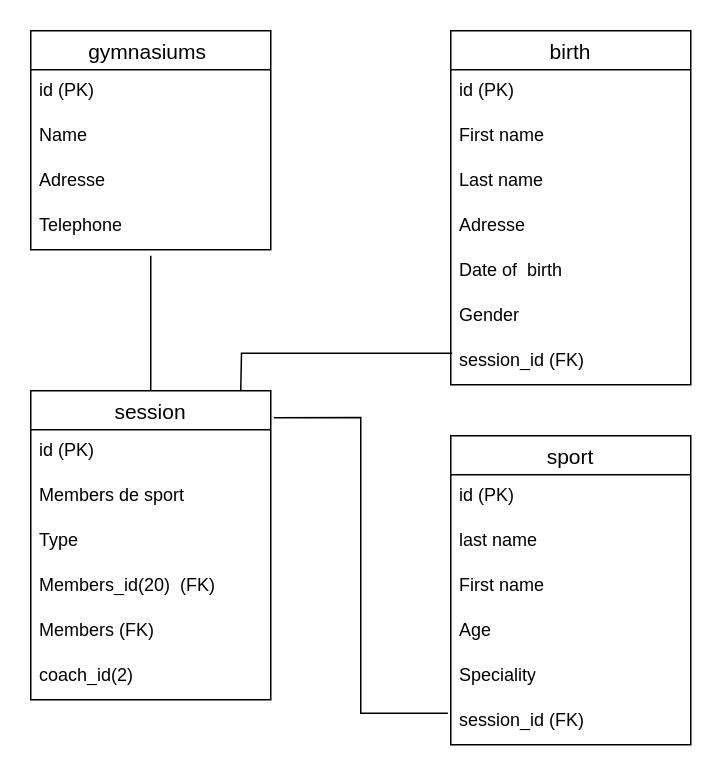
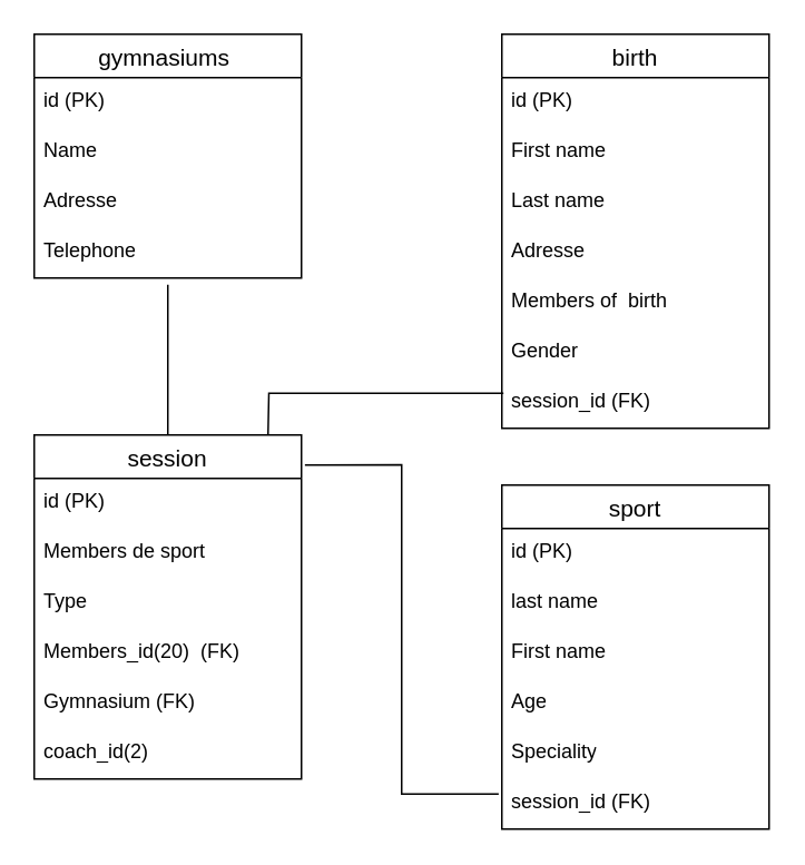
  <mxCell id="0" />
  <mxCell id="1" parent="0" />
  <mxCell id="2" value="gymnasiums " style="swimlane;fontStyle=0;childLayout=stackLayout;horizontal=1;startSize=26;horizontalStack=0;resizeParent=1;resizeParentMax=0;resizeLast=0;collapsible=1;marginBottom=0;align=center;fontSize=14;" vertex="1" parent="1"><mxGeometry x="20" y="20" width="160" height="146" as="geometry" /></mxCell>
  <mxCell id="3" value="id (PK)" style="text;strokeColor=none;fillColor=none;spacingLeft=4;spacingRight=4;overflow=hidden;rotatable=0;points=[[0,0.5],[1,0.5]];portConstraint=eastwest;fontSize=12;whiteSpace=wrap;html=1;" vertex="1" parent="2"><mxGeometry y="26" width="160" height="30" as="geometry" /></mxCell>
  <mxCell id="4" value="Name" style="text;strokeColor=none;fillColor=none;spacingLeft=4;spacingRight=4;overflow=hidden;rotatable=0;points=[[0,0.5],[1,0.5]];portConstraint=eastwest;fontSize=12;whiteSpace=wrap;html=1;" vertex="1" parent="2"><mxGeometry y="56" width="160" height="30" as="geometry" /></mxCell>
  <mxCell id="5" value="Adresse" style="text;strokeColor=none;fillColor=none;spacingLeft=4;spacingRight=4;overflow=hidden;rotatable=0;points=[[0,0.5],[1,0.5]];portConstraint=eastwest;fontSize=12;whiteSpace=wrap;html=1;" vertex="1" parent="2"><mxGeometry y="86" width="160" height="30" as="geometry" /></mxCell>
  <mxCell id="6" value="Telephone" style="text;strokeColor=none;fillColor=none;spacingLeft=4;spacingRight=4;overflow=hidden;rotatable=0;points=[[0,0.5],[1,0.5]];portConstraint=eastwest;fontSize=12;whiteSpace=wrap;html=1;" vertex="1" parent="2"><mxGeometry y="116" width="160" height="30" as="geometry" /></mxCell>
  <mxCell id="7" value="birth" style="swimlane;fontStyle=0;childLayout=stackLayout;horizontal=1;startSize=26;horizontalStack=0;resizeParent=1;resizeParentMax=0;resizeLast=0;collapsible=1;marginBottom=0;align=center;fontSize=14;" vertex="1" parent="1"><mxGeometry x="300" y="20" width="160" height="236" as="geometry"><mxRectangle x="440" y="80" width="100" height="30" as="alternateBounds" /></mxGeometry></mxCell>
  <mxCell id="8" value="id (PK)" style="text;strokeColor=none;fillColor=none;spacingLeft=4;spacingRight=4;overflow=hidden;rotatable=0;points=[[0,0.5],[1,0.5]];portConstraint=eastwest;fontSize=12;whiteSpace=wrap;html=1;" vertex="1" parent="7"><mxGeometry y="26" width="160" height="30" as="geometry" /></mxCell>
  <mxCell id="9" value="First name" style="text;strokeColor=none;fillColor=none;spacingLeft=4;spacingRight=4;overflow=hidden;rotatable=0;points=[[0,0.5],[1,0.5]];portConstraint=eastwest;fontSize=12;whiteSpace=wrap;html=1;" vertex="1" parent="7"><mxGeometry y="56" width="160" height="30" as="geometry" /></mxCell>
  <mxCell id="10" value="Last name" style="text;strokeColor=none;fillColor=none;spacingLeft=4;spacingRight=4;overflow=hidden;rotatable=0;points=[[0,0.5],[1,0.5]];portConstraint=eastwest;fontSize=12;whiteSpace=wrap;html=1;" vertex="1" parent="7"><mxGeometry y="86" width="160" height="30" as="geometry" /></mxCell>
  <mxCell id="11" value="Adresse" style="text;strokeColor=none;fillColor=none;spacingLeft=4;spacingRight=4;overflow=hidden;rotatable=0;points=[[0,0.5],[1,0.5]];portConstraint=eastwest;fontSize=12;whiteSpace=wrap;html=1;" vertex="1" parent="7"><mxGeometry y="116" width="160" height="30" as="geometry" /></mxCell>
- <mxCell id="12" value="Date of&amp;nbsp; birth" style="text;strokeColor=none;fillColor=none;spacingLeft=4;spacingRight=4;overflow=hidden;rotatable=0;points=[[0,0.5],[1,0.5]];portConstraint=eastwest;fontSize=12;whiteSpace=wrap;html=1;" vertex="1" parent="7"><mxGeometry y="146" width="160" height="30" as="geometry" /></mxCell>
+ <mxCell id="12" value="Members of&amp;nbsp; birth" style="text;strokeColor=none;fillColor=none;spacingLeft=4;spacingRight=4;overflow=hidden;rotatable=0;points=[[0,0.5],[1,0.5]];portConstraint=eastwest;fontSize=12;whiteSpace=wrap;html=1;" vertex="1" parent="7"><mxGeometry y="146" width="160" height="30" as="geometry" /></mxCell>
  <mxCell id="13" value="Gender" style="text;strokeColor=none;fillColor=none;spacingLeft=4;spacingRight=4;overflow=hidden;rotatable=0;points=[[0,0.5],[1,0.5]];portConstraint=eastwest;fontSize=12;whiteSpace=wrap;html=1;" vertex="1" parent="7"><mxGeometry y="176" width="160" height="30" as="geometry" /></mxCell>
  <mxCell id="14" value="session_id (FK)" style="text;strokeColor=none;fillColor=none;spacingLeft=4;spacingRight=4;overflow=hidden;rotatable=0;points=[[0,0.5],[1,0.5]];portConstraint=eastwest;fontSize=12;whiteSpace=wrap;html=1;" vertex="1" parent="7"><mxGeometry y="206" width="160" height="30" as="geometry" /></mxCell>
  <mxCell id="15" value="session" style="swimlane;fontStyle=0;childLayout=stackLayout;horizontal=1;startSize=26;horizontalStack=0;resizeParent=1;resizeParentMax=0;resizeLast=0;collapsible=1;marginBottom=0;align=center;fontSize=14;" vertex="1" parent="1"><mxGeometry x="20" y="260" width="160" height="206" as="geometry"><mxRectangle x="440" y="80" width="100" height="30" as="alternateBounds" /></mxGeometry></mxCell>
  <mxCell id="16" value="id (PK)" style="text;strokeColor=none;fillColor=none;spacingLeft=4;spacingRight=4;overflow=hidden;rotatable=0;points=[[0,0.5],[1,0.5]];portConstraint=eastwest;fontSize=12;whiteSpace=wrap;html=1;" vertex="1" parent="15"><mxGeometry y="26" width="160" height="30" as="geometry" /></mxCell>
  <mxCell id="17" value="Members de sport" style="text;strokeColor=none;fillColor=none;spacingLeft=4;spacingRight=4;overflow=hidden;rotatable=0;points=[[0,0.5],[1,0.5]];portConstraint=eastwest;fontSize=12;whiteSpace=wrap;html=1;" vertex="1" parent="15"><mxGeometry y="56" width="160" height="30" as="geometry" /></mxCell>
  <mxCell id="18" value="Type" style="text;strokeColor=none;fillColor=none;spacingLeft=4;spacingRight=4;overflow=hidden;rotatable=0;points=[[0,0.5],[1,0.5]];portConstraint=eastwest;fontSize=12;whiteSpace=wrap;html=1;" vertex="1" parent="15"><mxGeometry y="86" width="160" height="30" as="geometry" /></mxCell>
  <mxCell id="19" value="Members_id(20)&amp;nbsp; (FK)" style="text;strokeColor=none;fillColor=none;spacingLeft=4;spacingRight=4;overflow=hidden;rotatable=0;points=[[0,0.5],[1,0.5]];portConstraint=eastwest;fontSize=12;whiteSpace=wrap;html=1;" vertex="1" parent="15"><mxGeometry y="116" width="160" height="30" as="geometry" /></mxCell>
- <mxCell id="20" value="Members (FK)" style="text;strokeColor=none;fillColor=none;spacingLeft=4;spacingRight=4;overflow=hidden;rotatable=0;points=[[0,0.5],[1,0.5]];portConstraint=eastwest;fontSize=12;whiteSpace=wrap;html=1;" vertex="1" parent="15"><mxGeometry y="146" width="160" height="30" as="geometry" /></mxCell>
+ <mxCell id="20" value="Gymnasium (FK)" style="text;strokeColor=none;fillColor=none;spacingLeft=4;spacingRight=4;overflow=hidden;rotatable=0;points=[[0,0.5],[1,0.5]];portConstraint=eastwest;fontSize=12;whiteSpace=wrap;html=1;" vertex="1" parent="15"><mxGeometry y="146" width="160" height="30" as="geometry" /></mxCell>
  <mxCell id="21" value="coach_id(2)" style="text;strokeColor=none;fillColor=none;spacingLeft=4;spacingRight=4;overflow=hidden;rotatable=0;points=[[0,0.5],[1,0.5]];portConstraint=eastwest;fontSize=12;whiteSpace=wrap;html=1;" vertex="1" parent="15"><mxGeometry y="176" width="160" height="30" as="geometry" /></mxCell>
  <mxCell id="22" value="sport" style="swimlane;fontStyle=0;childLayout=stackLayout;horizontal=1;startSize=26;horizontalStack=0;resizeParent=1;resizeParentMax=0;resizeLast=0;collapsible=1;marginBottom=0;align=center;fontSize=14;" vertex="1" parent="1"><mxGeometry x="300" y="290" width="160" height="206" as="geometry"><mxRectangle x="440" y="80" width="100" height="30" as="alternateBounds" /></mxGeometry></mxCell>
  <mxCell id="23" value="id (PK)" style="text;strokeColor=none;fillColor=none;spacingLeft=4;spacingRight=4;overflow=hidden;rotatable=0;points=[[0,0.5],[1,0.5]];portConstraint=eastwest;fontSize=12;whiteSpace=wrap;html=1;" vertex="1" parent="22"><mxGeometry y="26" width="160" height="30" as="geometry" /></mxCell>
  <mxCell id="24" value="last name" style="text;strokeColor=none;fillColor=none;spacingLeft=4;spacingRight=4;overflow=hidden;rotatable=0;points=[[0,0.5],[1,0.5]];portConstraint=eastwest;fontSize=12;whiteSpace=wrap;html=1;" vertex="1" parent="22"><mxGeometry y="56" width="160" height="30" as="geometry" /></mxCell>
  <mxCell id="25" value="First name" style="text;strokeColor=none;fillColor=none;spacingLeft=4;spacingRight=4;overflow=hidden;rotatable=0;points=[[0,0.5],[1,0.5]];portConstraint=eastwest;fontSize=12;whiteSpace=wrap;html=1;" vertex="1" parent="22"><mxGeometry y="86" width="160" height="30" as="geometry" /></mxCell>
  <mxCell id="26" value="Age" style="text;strokeColor=none;fillColor=none;spacingLeft=4;spacingRight=4;overflow=hidden;rotatable=0;points=[[0,0.5],[1,0.5]];portConstraint=eastwest;fontSize=12;whiteSpace=wrap;html=1;" vertex="1" parent="22"><mxGeometry y="116" width="160" height="30" as="geometry" /></mxCell>
  <mxCell id="27" value="Speciality" style="text;strokeColor=none;fillColor=none;spacingLeft=4;spacingRight=4;overflow=hidden;rotatable=0;points=[[0,0.5],[1,0.5]];portConstraint=eastwest;fontSize=12;whiteSpace=wrap;html=1;" vertex="1" parent="22"><mxGeometry y="146" width="160" height="30" as="geometry" /></mxCell>
  <mxCell id="28" value="session_id (FK)" style="text;strokeColor=none;fillColor=none;spacingLeft=4;spacingRight=4;overflow=hidden;rotatable=0;points=[[0,0.5],[1,0.5]];portConstraint=eastwest;fontSize=12;whiteSpace=wrap;html=1;" vertex="1" parent="22"><mxGeometry y="176" width="160" height="30" as="geometry" /></mxCell>
  <mxCell id="29" style="edgeStyle=orthogonalEdgeStyle;rounded=0;orthogonalLoop=1;jettySize=auto;html=1;endArrow=none;endFill=0;" edge="1" parent="1" target="15"><mxGeometry relative="1" as="geometry"><mxPoint x="100" y="170" as="sourcePoint" /><Array as="points"><mxPoint x="100" y="170" /><mxPoint x="100" y="170" /></Array></mxGeometry></mxCell>
  <mxCell id="30" style="edgeStyle=orthogonalEdgeStyle;rounded=0;orthogonalLoop=1;jettySize=auto;html=1;entryX=0.006;entryY=0.3;entryDx=0;entryDy=0;entryPerimeter=0;endArrow=none;endFill=0;" edge="1" parent="1" target="14"><mxGeometry relative="1" as="geometry"><mxPoint x="160" y="260" as="sourcePoint" /></mxGeometry></mxCell>
  <mxCell id="31" style="edgeStyle=orthogonalEdgeStyle;rounded=0;orthogonalLoop=1;jettySize=auto;html=1;exitX=1.013;exitY=0.087;exitDx=0;exitDy=0;entryX=-0.012;entryY=0.3;entryDx=0;entryDy=0;endArrow=none;endFill=0;exitPerimeter=0;entryPerimeter=0;" edge="1" parent="1" source="15" target="28"><mxGeometry relative="1" as="geometry" /></mxCell>
